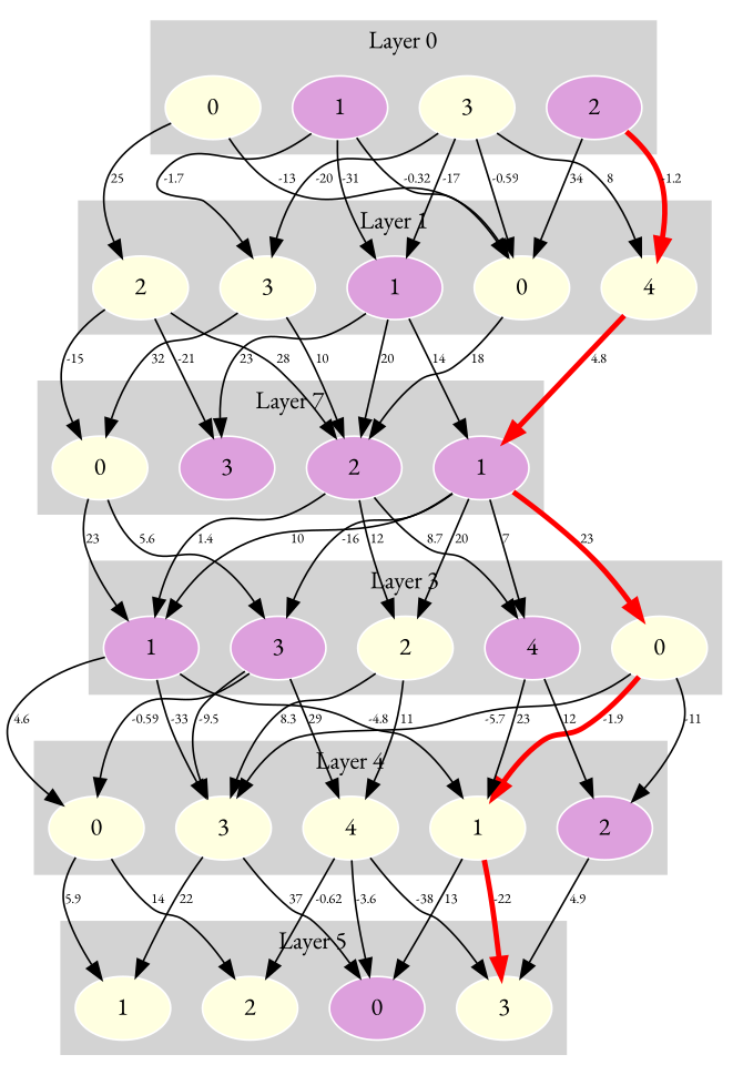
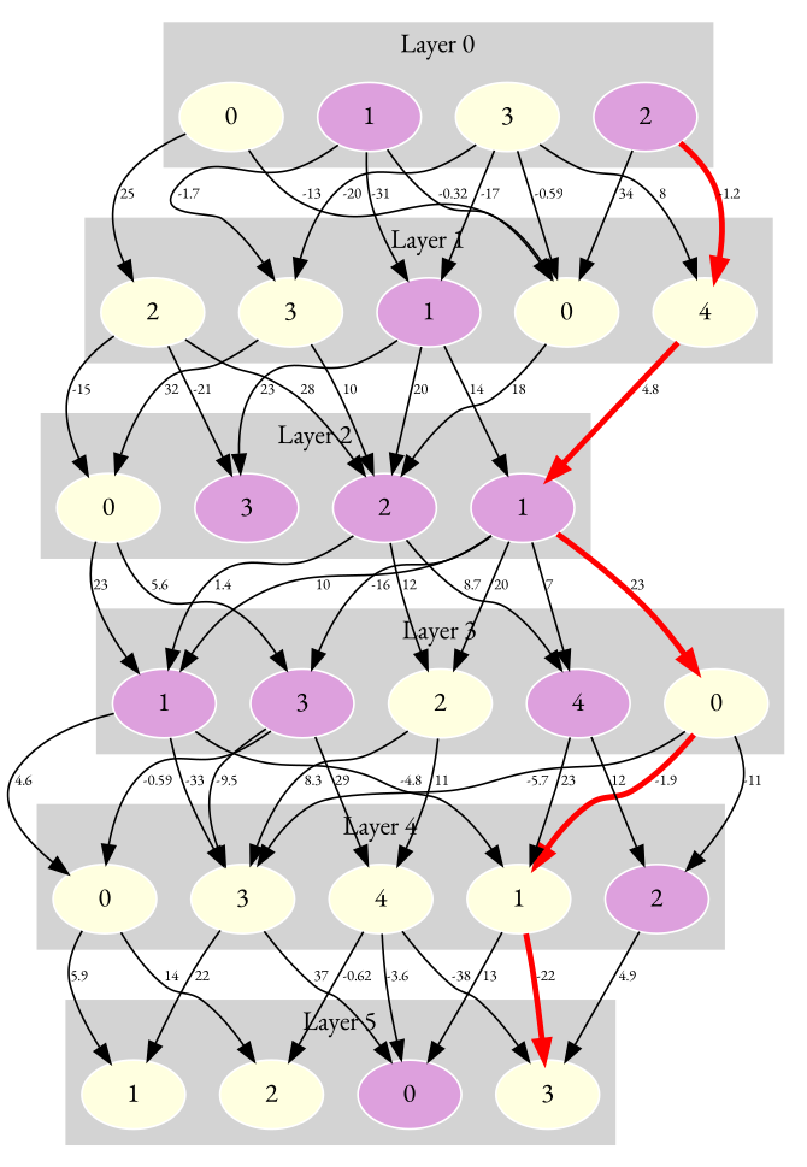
  strict digraph {
    fontname="EB Garamond"
    rankdir=TB
    node [color=white fontname="EB Garamond" style=filled fillcolor=lightyellow]
    edge [fontname="EB Garamond" fontsize="8pt"]
    n1 [label=0]
    n2 [label=1 fillcolor=plum]
    n3 [label=2 fillcolor=plum]
    n4 [label=3]
    n5 [label=0]
    n6 [label=1 fillcolor=plum]
    n7 [label=2]
    n8 [label=3]
    n9 [label=4]
    n10 [label=0]
    n11 [label=1 fillcolor=plum]
    n12 [label=2 fillcolor=plum]
    n13 [label=3 fillcolor=plum]
    n14 [label=0]
    n15 [label=1 fillcolor=plum]
    n16 [label=2]
    n17 [label=3 fillcolor=plum]
    n18 [label=4 fillcolor=plum]
    n19 [label=0]
    n20 [label=1]
    n21 [label=2 fillcolor=plum]
    n22 [label=3]
    n23 [label=4]
    n24 [label=0 fillcolor=plum]
    n25 [label=1]
    n26 [label=2]
    n27 [label=3]
    subgraph cluster_1 {
      color=lightgrey
      label="Layer 0"
      style=filled
      n1
      n2
      n3
      n4
    }
    subgraph cluster_2 {
      color=lightgrey
      label="Layer 1"
      style=filled
      n5
      n6
      n7
      n8
      n9
    }
    subgraph cluster_3 {
      color=lightgrey
-     label="Layer 7"
+     label="Layer 2"
      style=filled
      n10
      n11
      n12
      n13
    }
    subgraph cluster_4 {
      color=lightgrey
      label="Layer 3"
      style=filled
      n14
      n15
      n16
      n17
      n18
    }
    subgraph cluster_5 {
      color=lightgrey
      label="Layer 4"
      style=filled
      n19
      n20
      n21
      n22
      n23
    }
    subgraph cluster_6 {
      color=lightgrey
      label="Layer 5"
      style=filled
      n24
      n25
      n26
      n27
    }
    n1 -> n5 [label=-13]
    n1 -> n7 [label=25]
    n2 -> n5 [label=-0.32]
    n2 -> n6 [label=-31]
    n2 -> n8 [label=-1.7]
    n3 -> n5 [label=34]
    n3 -> n9 [color=red label=-1.2 penwidth=3]
    n4 -> n5 [label=-0.59]
    n4 -> n6 [label=-17]
    n4 -> n8 [label=-20]
    n4 -> n9 [label=8]
    n5 -> n12 [label=18]
    n6 -> n11 [label=14]
    n6 -> n12 [label=20]
    n6 -> n13 [label=23]
    n7 -> n10 [label=-15]
    n7 -> n12 [label=28]
    n7 -> n13 [label=-21]
    n8 -> n10 [label=32]
    n8 -> n12 [label=10]
    n9 -> n11 [color=red label=4.8 penwidth=3]
    n10 -> n15 [label=23]
    n10 -> n17 [label=5.6]
    n11 -> n14 [color=red label=23 penwidth=3]
    n11 -> n15 [label=10]
    n11 -> n16 [label=20]
    n11 -> n17 [label=-16]
    n11 -> n18 [label=7]
    n12 -> n15 [label=1.4]
    n12 -> n16 [label=12]
    n12 -> n18 [label=8.7]
    n14 -> n20 [color=red label=-1.9 penwidth=3]
    n14 -> n21 [label=-11]
    n14 -> n22 [label=-5.7]
    n15 -> n19 [label=4.6]
    n15 -> n20 [label=-4.8]
    n15 -> n22 [label=-33]
    n16 -> n22 [label=8.3]
    n16 -> n23 [label=11]
    n17 -> n19 [label=-0.59]
    n17 -> n22 [label=-9.5]
    n17 -> n23 [label=29]
    n18 -> n20 [label=23]
    n18 -> n21 [label=12]
    n19 -> n25 [label=5.9]
    n19 -> n26 [label=14]
    n20 -> n24 [label=13]
    n20 -> n27 [color=red label=-22 penwidth=3]
    n21 -> n27 [label=4.9]
    n22 -> n24 [label=37]
    n22 -> n25 [label=22]
    n23 -> n24 [label=-3.6]
    n23 -> n26 [label=-0.62]
    n23 -> n27 [label=-38]
  }
